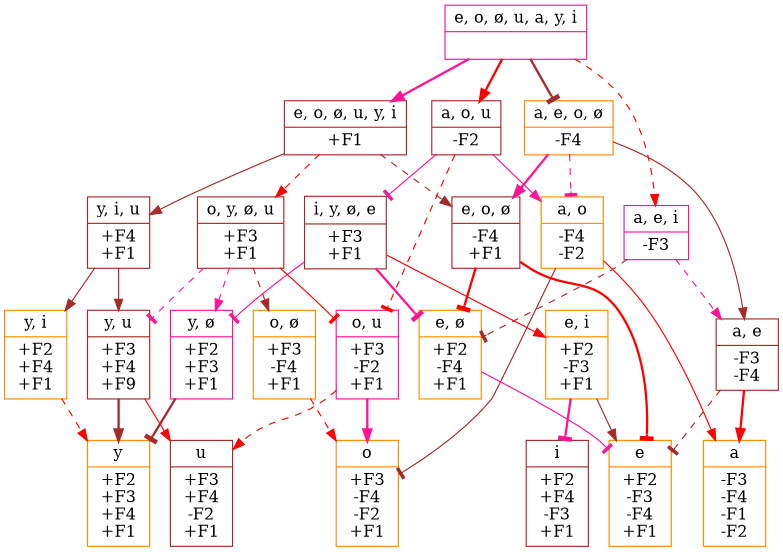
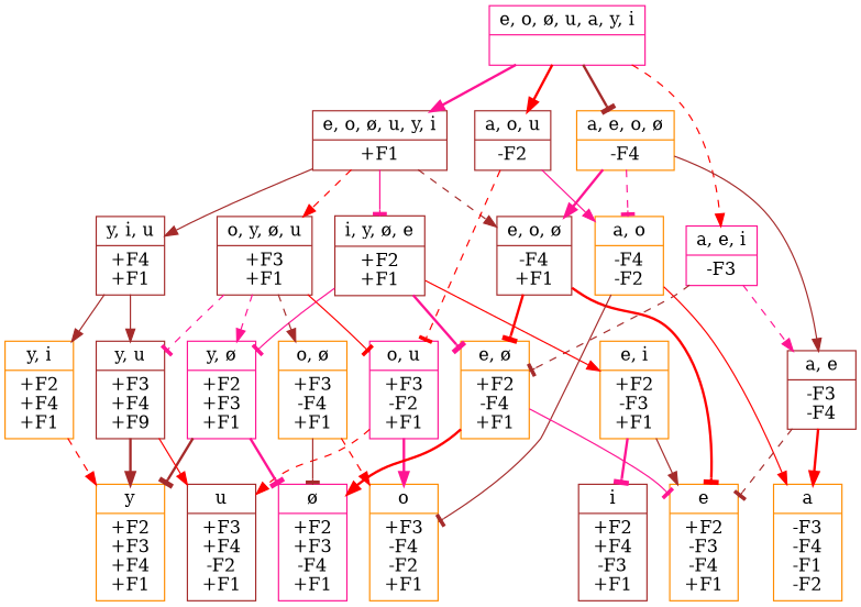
  digraph {
    node [color=brown shape=record]
    edge [arrowhead=normal color=red style=solid]
    n1 [label="{<segs> i |<feats> +F2\n+F4\n-F3\n+F1 }"]
    n2 [color=darkorange label="{<segs> y |<feats> +F2\n+F3\n+F4\n+F1 }"]
    n3 [label="{<segs> u |<feats> +F3\n+F4\n-F2\n+F1 }"]
    n4 [color=darkorange label="{<segs> e |<feats> +F2\n-F3\n-F4\n+F1 }"]
+   n5 [color=deeppink label="{<segs> ø |<feats> +F2\n+F3\n-F4\n+F1 }"]
    n6 [color=darkorange label="{<segs> o |<feats> +F3\n-F4\n-F2\n+F1 }"]
    n7 [color=darkorange label="{<segs> a |<feats> -F3\n-F4\n-F1\n-F2 }"]
    n8 [color=deeppink label="{<segs> e, o, ø, u, a, y, i |<feats>  }"]
    n9 [label="{<segs> e, o, ø, u, y, i |<feats> +F1 }"]
    n10 [label="{<segs> a, o, u |<feats> -F2 }"]
    n11 [color=deeppink label="{<segs> a, e, i |<feats> -F3 }"]
    n12 [color=darkorange label="{<segs> a, e, o, ø |<feats> -F4 }"]
-   n13 [label="{<segs> i, y, ø, e |<feats> +F3\n+F1 }"]
+   n13 [label="{<segs> i, y, ø, e |<feats> +F2\n+F1 }"]
    n14 [label="{<segs> o, y, ø, u |<feats> +F3\n+F1 }"]
    n15 [label="{<segs> y, i, u |<feats> +F4\n+F1 }"]
    n16 [label="{<segs> e, o, ø |<feats> -F4\n+F1 }"]
    n17 [color=deeppink label="{<segs> o, u |<feats> +F3\n-F2\n+F1 }"]
    n18 [color=darkorange label="{<segs> a, o |<feats> -F4\n-F2 }"]
    n19 [color=darkorange label="{<segs> e, ø |<feats> +F2\n-F4\n+F1 }"]
    n20 [label="{<segs> a, e |<feats> -F3\n-F4 }"]
    n21 [color=deeppink label="{<segs> y, ø |<feats> +F2\n+F3\n+F1 }"]
    n22 [color=darkorange label="{<segs> e, i |<feats> +F2\n-F3\n+F1 }"]
    n23 [label="{<segs> y, u |<feats> +F3\n+F4\n+F9 }"]
    n24 [color=darkorange label="{<segs> o, ø |<feats> +F3\n-F4\n+F1 }"]
    n25 [color=darkorange label="{<segs> y, i |<feats> +F2\n+F4\n+F1 }"]
    subgraph sub_1 {
      rank=same
      n1
      n2
      n3
      n4
+     n5
      n6
      n7
    }
    n8 -> n9 [color=deeppink style=bold]
    n8 -> n10 [style=bold]
    n8 -> n11 [style=dashed]
    n8 -> n12 [arrowhead=tee color=brown style=bold]
-   n10 -> n13 [arrowhead=tee color=deeppink]
+   n9 -> n13 [arrowhead=tee color=deeppink]
    n9 -> n14 [style=dashed]
    n9 -> n15 [color=brown]
    n9 -> n16 [color=brown style=dashed]
    n10 -> n17 [arrowhead=tee style=dashed]
    n10 -> n18 [color=deeppink]
    n11 -> n19 [arrowhead=tee color=brown style=dashed]
    n11 -> n20 [color=deeppink style=dashed]
    n12 -> n16 [color=deeppink style=bold]
    n12 -> n18 [arrowhead=tee color=deeppink style=dashed]
    n12 -> n20 [color=brown]
    n13 -> n19 [arrowhead=tee color=deeppink style=bold]
    n13 -> n21 [arrowhead=tee color=deeppink]
    n13 -> n22
    n14 -> n17 [arrowhead=tee]
    n14 -> n21 [color=deeppink style=dashed]
    n14 -> n23 [arrowhead=tee color=deeppink style=dashed]
    n14 -> n24 [color=brown style=dashed]
    n15 -> n23 [color=brown]
    n15 -> n25 [color=brown]
    n16 -> n4 [arrowhead=tee style=bold]
    n16 -> n19 [arrowhead=tee style=bold]
    n17 -> n3 [style=dashed]
    n17 -> n6 [color=deeppink style=bold]
    n18 -> n6 [arrowhead=tee color=brown]
    n18 -> n7
    n19 -> n4 [arrowhead=tee color=deeppink]
+   n19 -> n5 [style=bold]
    n20 -> n4 [arrowhead=tee color=brown style=dashed]
    n20 -> n7 [style=bold]
    n21 -> n2 [arrowhead=tee color=brown style=bold]
+   n21 -> n5 [arrowhead=tee color=deeppink style=bold]
    n22 -> n1 [arrowhead=tee color=deeppink style=bold]
    n22 -> n4 [color=brown]
    n23 -> n2 [color=brown style=bold]
    n23 -> n3
+   n24 -> n5 [arrowhead=tee color=brown]
    n24 -> n6 [style=dashed]
    n25 -> n2 [style=dashed]
  }
